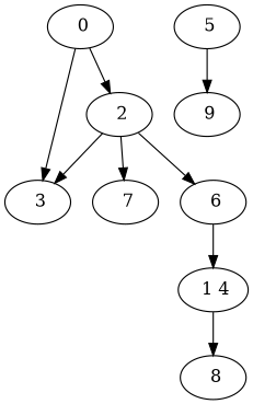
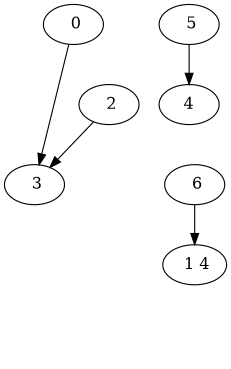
  digraph {
    " 0"
    " 2"
    " 3"
-   " 7"
    " 6"
    " 1 4"
-   " 8"
    " 5"
-   " 9"
-   " 0" -> " 2"
+   " 9" [label=4]
    " 0" -> " 3"
    " 2" -> " 3"
-   " 2" -> " 7"
-   " 2" -> " 6"
    " 6" -> " 1 4"
-   " 1 4" -> " 8"
    " 5" -> " 9"
  }
